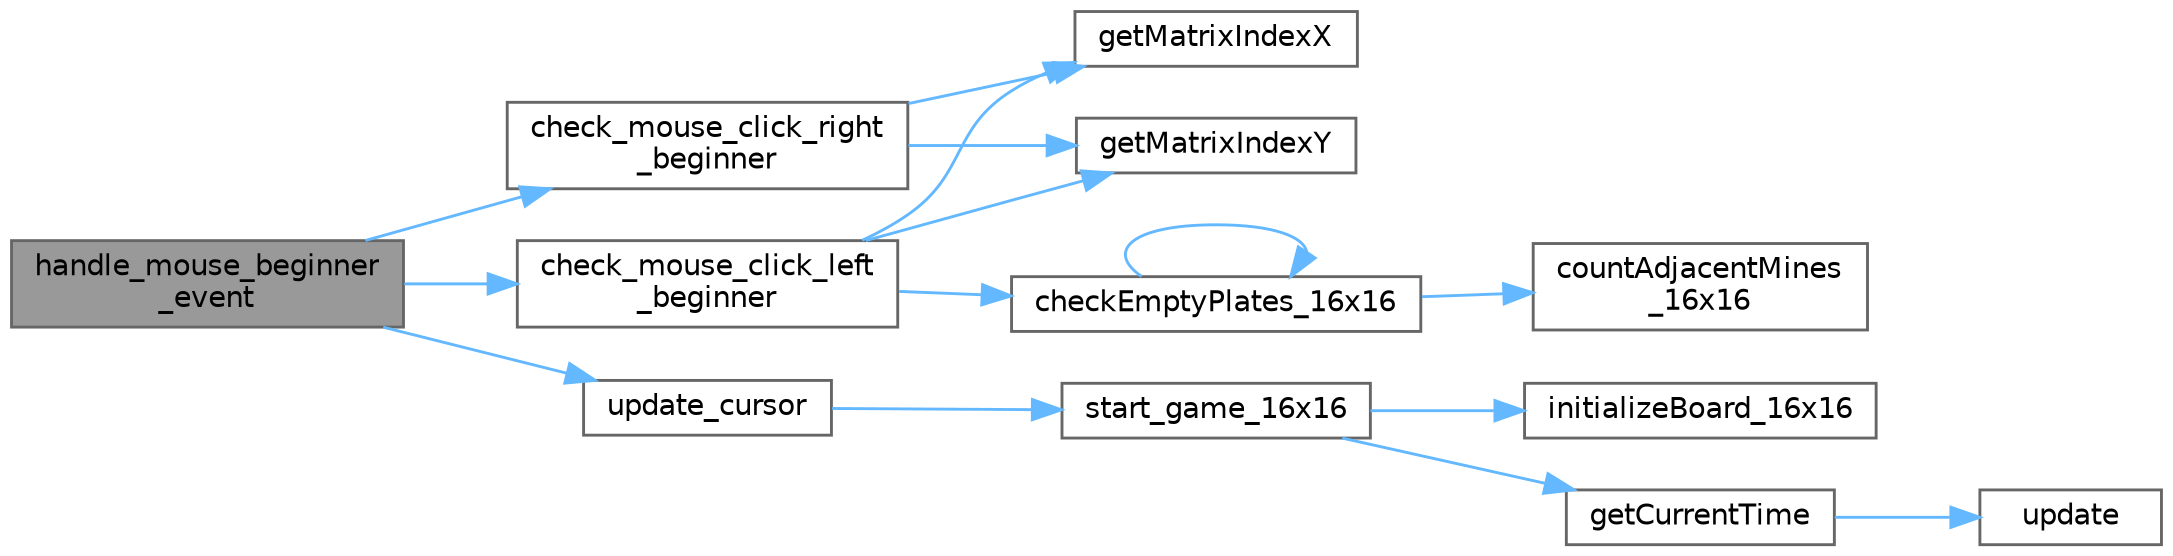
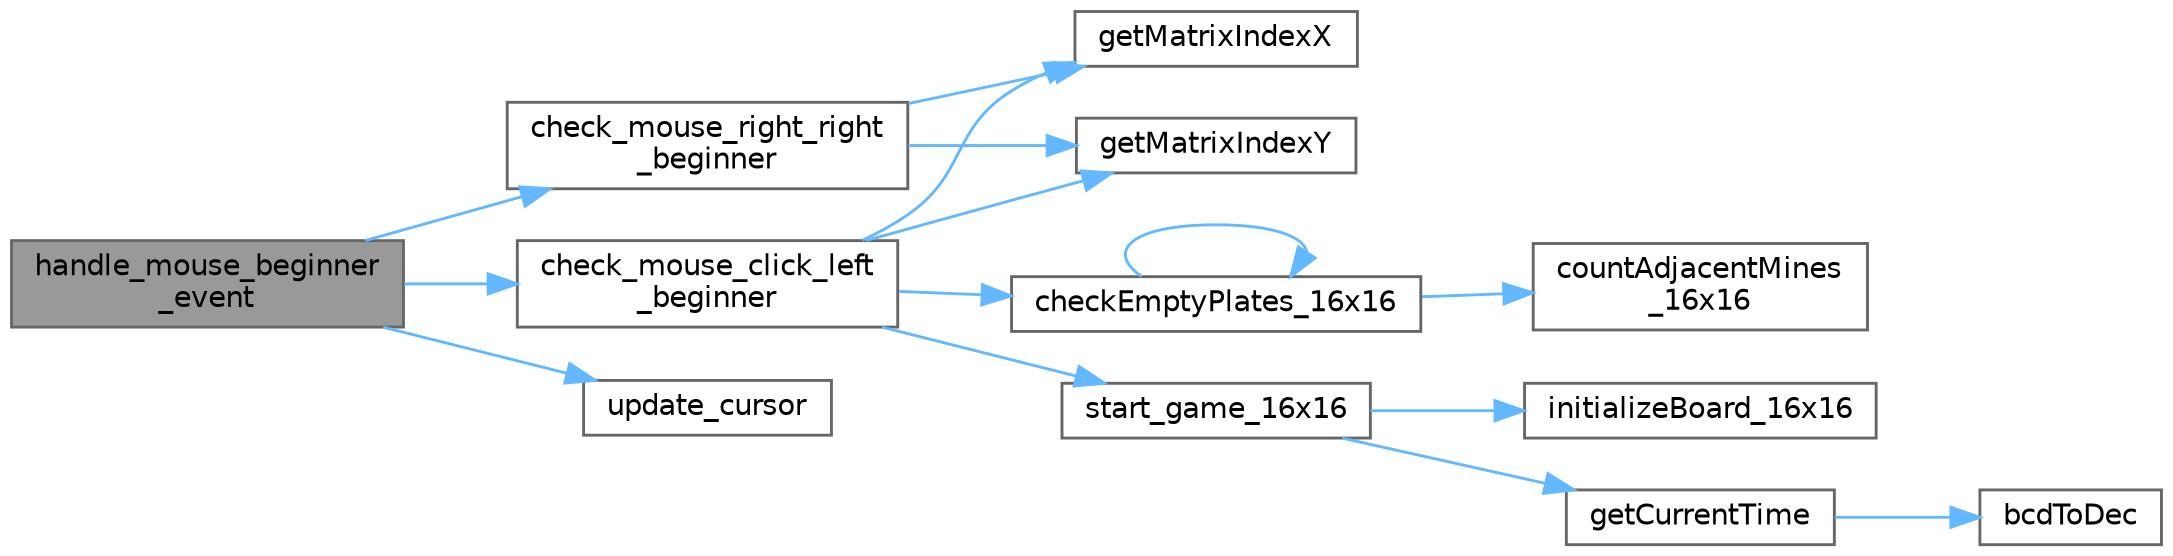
  digraph {
    rankdir=LR
    node [color=grey40 fillcolor=white fontname=Helvetica fontsize=10 shape=box style=filled]
    edge [color=steelblue1 fontname=Helvetica fontsize=10 labelfontname=Helvetica labelfontsize=10 style=solid]
    n1 [color=gray40 fillcolor=grey60 fontcolor=black height=0.2 label="handle_mouse_beginner\l_event" width=0.4]
    n2 [height=0.2 label="check_mouse_click_left\l_beginner" width=0.4]
-   n3 [height=0.2 label="check_mouse_click_right\l_beginner" width=0.4]
+   n3 [height=0.2 label="check_mouse_right_right\l_beginner" width=0.4]
    n4 [height=0.2 label=update_cursor width=0.4]
    n5 [height=0.2 label=checkEmptyPlates_16x16 width=0.4]
    n6 [height=0.2 label=getMatrixIndexX width=0.4]
    n7 [height=0.2 label=getMatrixIndexY width=0.4]
    n8 [height=0.2 label=start_game_16x16 width=0.4]
    n9 [height=0.2 label="countAdjacentMines\l_16x16" width=0.4]
    n10 [height=0.2 label=getCurrentTime width=0.4]
    n11 [height=0.2 label=initializeBoard_16x16 width=0.4]
-   n12 [height=0.2 label=update width=0.4]
+   n12 [height=0.2 label=bcdToDec width=0.4]
    n1 -> n2
    n1 -> n3
    n1 -> n4
    n2 -> n5
    n2 -> n6
    n2 -> n7
-   n4 -> n8
+   n2 -> n8
    n3 -> n6
    n3 -> n7
    n5 -> n5
    n5 -> n9
    n8 -> n10
    n8 -> n11
    n10 -> n12
  }
